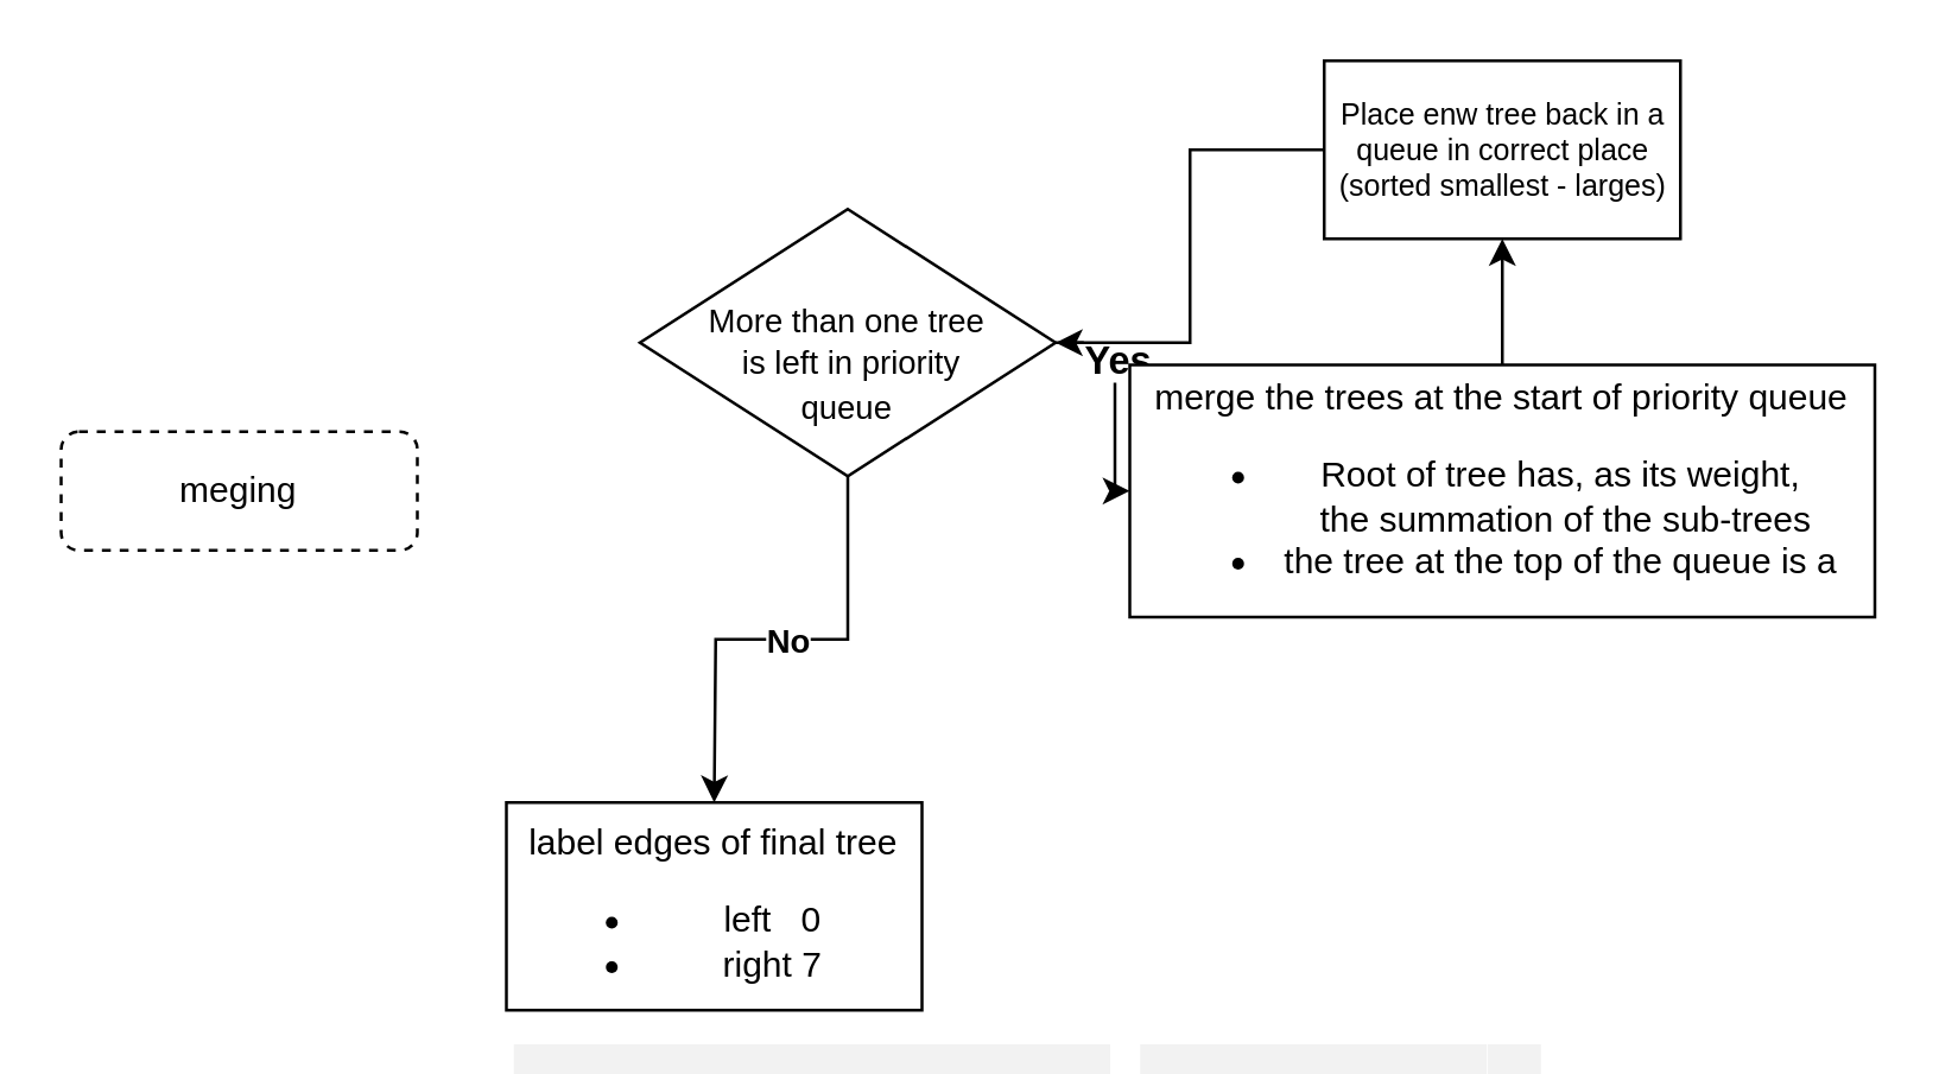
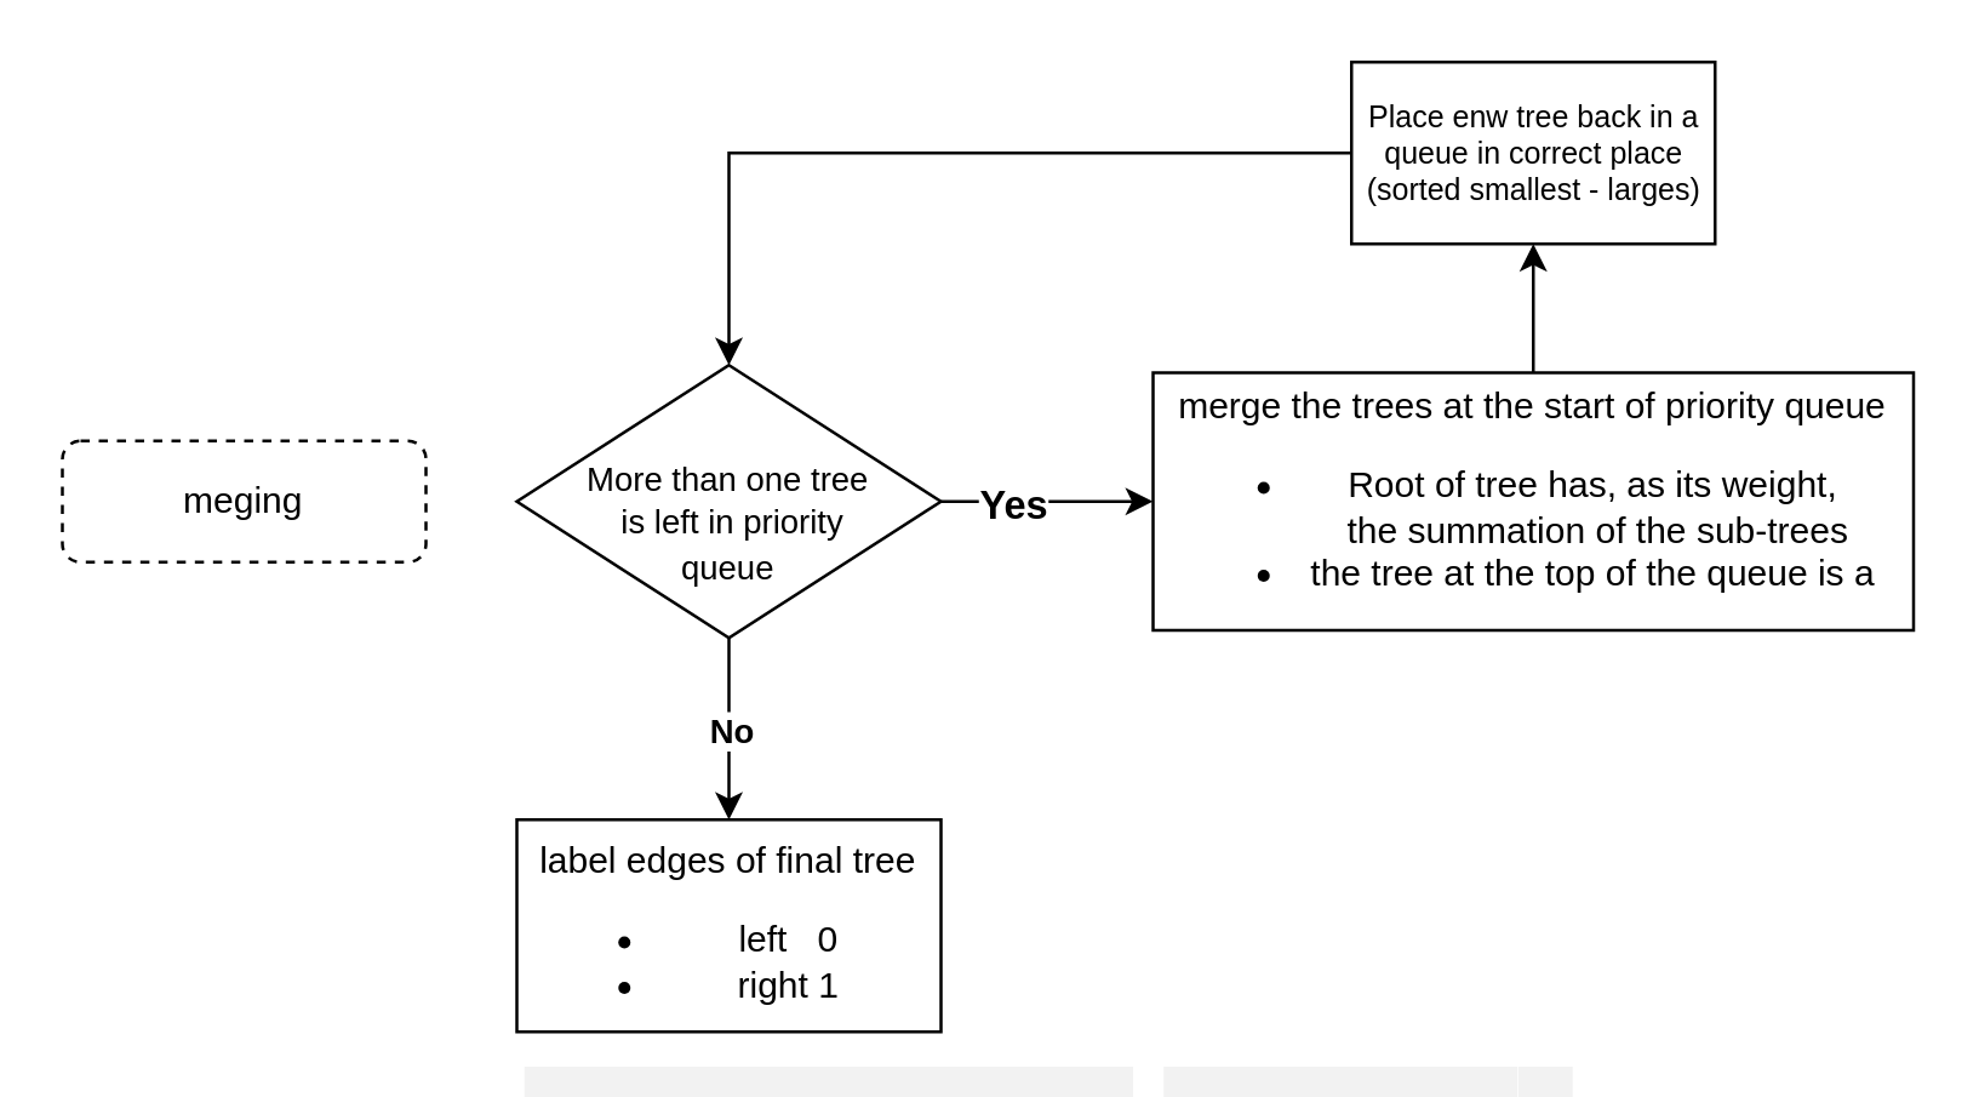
  <mxCell id="0" />
  <mxCell id="1" parent="0" />
  <mxCell id="2" value="meging" style="rounded=1;whiteSpace=wrap;html=1;fontSize=12;glass=0;strokeWidth=1;shadow=0;dashed=1;" parent="1" vertex="1"><mxGeometry x="20" y="145" width="120" height="40" as="geometry" /></mxCell>
  <mxCell id="3" style="edgeStyle=orthogonalEdgeStyle;rounded=0;orthogonalLoop=1;jettySize=auto;html=1;exitX=1;exitY=0.5;exitDx=0;exitDy=0;entryX=0;entryY=0.5;entryDx=0;entryDy=0;" edge="1" parent="1" source="7" target="9"><mxGeometry relative="1" as="geometry" /></mxCell>
  <mxCell id="4" value="&lt;b&gt;&lt;font style=&quot;font-size: 13px;&quot;&gt;Yes&lt;/font&gt;&lt;/b&gt;" style="edgeLabel;html=1;align=center;verticalAlign=middle;resizable=0;points=[];" vertex="1" connectable="0" parent="3"><mxGeometry x="-0.332" relative="1" as="geometry"><mxPoint as="offset" /></mxGeometry></mxCell>
  <mxCell id="5" style="edgeStyle=orthogonalEdgeStyle;rounded=0;orthogonalLoop=1;jettySize=auto;html=1;" edge="1" parent="1" source="7"><mxGeometry relative="1" as="geometry"><mxPoint x="240" y="270" as="targetPoint" /></mxGeometry></mxCell>
  <mxCell id="6" value="&lt;b&gt;No&lt;/b&gt;" style="edgeLabel;html=1;align=center;verticalAlign=middle;resizable=0;points=[];" vertex="1" connectable="0" parent="5"><mxGeometry x="-0.012" relative="1" as="geometry"><mxPoint as="offset" /></mxGeometry></mxCell>
- <mxCell id="7" value="&lt;font style=&quot;font-size: 11px;&quot;&gt;More than one tree&lt;br&gt;&amp;nbsp;is left in&amp;nbsp;priority &lt;br&gt;queue&lt;/font&gt;" style="rhombus;whiteSpace=wrap;html=1;shadow=0;fontFamily=Helvetica;fontSize=12;align=center;strokeWidth=1;spacing=-10;spacingTop=14;labelPosition=center;verticalLabelPosition=middle;verticalAlign=middle;" parent="1" vertex="1"><mxGeometry x="215" y="70" width="140" height="90" as="geometry" /></mxCell>
+ <mxCell id="7" value="&lt;font style=&quot;font-size: 11px;&quot;&gt;More than one tree&lt;br&gt;&amp;nbsp;is left in&amp;nbsp;priority &lt;br&gt;queue&lt;/font&gt;" style="rhombus;whiteSpace=wrap;html=1;shadow=0;fontFamily=Helvetica;fontSize=12;align=center;strokeWidth=1;spacing=-10;spacingTop=14;labelPosition=center;verticalLabelPosition=middle;verticalAlign=middle;" parent="1" vertex="1"><mxGeometry x="170" y="120" width="140" height="90" as="geometry" /></mxCell>
  <mxCell id="8" style="edgeStyle=orthogonalEdgeStyle;rounded=0;orthogonalLoop=1;jettySize=auto;html=1;exitX=0.5;exitY=0;exitDx=0;exitDy=0;entryX=0.5;entryY=1;entryDx=0;entryDy=0;" edge="1" parent="1" source="9" target="11"><mxGeometry relative="1" as="geometry" /></mxCell>
  <mxCell id="9" value="merge the trees at the start of&amp;nbsp;priority queue&lt;br&gt;&lt;ul&gt;&lt;li&gt;Root of tree has, as its weight,&lt;br&gt;&amp;nbsp;the summation of the sub-trees&lt;/li&gt;&lt;li&gt;&lt;div style=&quot;text-align: center;&quot;&gt;the tree at the top of the queue is a&lt;span style=&quot;box-sizing: border-box; color: transparent; position: absolute; cursor: text; transform-origin: 0% 0%; display: block; float: left; margin-bottom: -1080px; margin-right: -1080px; text-align: start; background-color: rgb(242, 242, 242); left: 685.789px; top: 399.76px; font-size: 36px; font-family: sans-serif;&quot; class=&quot;textLayer--absolute&quot; dir=&quot;ltr&quot; role=&quot;presentation&quot;&gt; &lt;/span&gt;&lt;span style=&quot;box-sizing: border-box; color: transparent; position: absolute; cursor: text; transform-origin: 0% 0%; display: block; float: left; margin-bottom: -1080px; margin-right: -1080px; text-align: start; background-color: rgb(242, 242, 242); left: 695.797px; top: 399.76px; font-size: 36px; font-family: sans-serif; transform: scaleX(0.956);&quot; class=&quot;textLayer--absolute&quot; dir=&quot;ltr&quot; role=&quot;presentation&quot;&gt;left sub-child&lt;/span&gt;&lt;span style=&quot;box-sizing: border-box; color: transparent; position: absolute; cursor: text; transform-origin: 0% 0%; display: block; float: left; margin-bottom: -1080px; margin-right: -1080px; text-align: start; background-color: rgb(242, 242, 242); left: 888.973px; top: 399.76px; font-size: 36px; font-family: sans-serif;&quot; class=&quot;textLayer--absolute&quot; dir=&quot;ltr&quot; role=&quot;presentation&quot;&gt; &lt;/span&gt;&lt;span style=&quot;box-sizing: border-box; color: transparent; position: absolute; cursor: text; transform-origin: 0% 0%; display: block; float: left; margin-bottom: -1080px; margin-right: -1080px; text-align: start; background-color: rgb(242, 242, 242); left: 898.657px; top: 399.76px; font-size: 36px; font-family: sans-serif; transform: scaleX(0.962);&quot; class=&quot;textLayer--absolute&quot; dir=&quot;ltr&quot; role=&quot;presentation&quot;&gt;of root;&lt;/span&gt;&lt;br style=&quot;box-sizing: border-box; color: rgb(0, 0, 0); font-family: Lato, sans-serif; font-size: medium; text-align: start; background-color: rgb(242, 242, 242);&quot; class=&quot;textLayer--absolute&quot; role=&quot;presentation&quot;&gt;&lt;span style=&quot;box-sizing: border-box; color: transparent; position: absolute; cursor: text; transform-origin: 0% 0%; display: block; float: left; margin-bottom: -1080px; margin-right: -1080px; text-align: start; background-color: rgb(242, 242, 242); left: 172.717px; top: 438.64px; font-size: 36px; font-family: sans-serif; transform: scaleX(0.914);&quot; class=&quot;textLayer--absolute&quot; dir=&quot;ltr&quot; role=&quot;presentation&quot;&gt;the next tree is a right&lt;/span&gt;&lt;span style=&quot;box-sizing: border-box; color: transparent; position: absolute; cursor: text; transform-origin: 0% 0%; display: block; float: left; margin-bottom: -1080px; margin-right: -1080px; text-align: start; background-color: rgb(242, 242, 242); left: 489.197px; top: 438.64px; font-size: 36px; font-family: sans-serif;&quot; class=&quot;textLayer--absolute&quot; dir=&quot;ltr&quot; role=&quot;presentation&quot;&gt; &lt;/span&gt;&lt;span style=&quot;box-sizing: border-box; color: transparent; position: absolute; cursor: text; transform-origin: 0% 0%; display: block; float: left; margin-bottom: -1080px; margin-right: -1080px; text-align: start; background-color: rgb(242, 242, 242); left: 499.06px; top: 438.64px; font-size: 36px; font-family: sans-serif; transform: scaleX(0.946);&quot; class=&quot;textLayer--absolute&quot; dir=&quot;ltr&quot; role=&quot;presentation&quot;&gt;sub-child&lt;/span&gt;&lt;span style=&quot;box-sizing: border-box; color: transparent; position: absolute; cursor: text; transform-origin: 0% 0%; display: block; float: left; margin-bottom: -1080px; margin-right: -1080px; text-align: start; background-color: rgb(242, 242, 242); left: 635.353px; top: 438.64px; font-size: 36px; font-family: sans-serif;&quot; class=&quot;textLayer--absolute&quot; dir=&quot;ltr&quot; role=&quot;presentation&quot;&gt; &lt;/span&gt;&lt;span style=&quot;box-sizing: border-box; color: transparent; position: absolute; cursor: text; transform-origin: 0% 0%; display: block; float: left; margin-bottom: -1080px; margin-right: -1080px; text-align: start; background-color: rgb(242, 242, 242); left: 645.397px; top: 438.64px; font-size: 36px; font-family: sans-serif; transform: scaleX(0.962);&quot; class=&quot;textLayer--absolute&quot; dir=&quot;ltr&quot; role=&quot;presentation&quot;&gt;of root&lt;/span&gt;&lt;/div&gt;&lt;span style=&quot;box-sizing: border-box; color: transparent; position: absolute; cursor: text; transform-origin: 0% 0%; display: block; float: left; margin-bottom: -1080px; margin-right: -1080px; text-align: start; background-color: rgb(242, 242, 242); left: 172.717px; top: 351.88px; font-size: 36px; font-family: sans-serif; transform: scaleX(0.905);&quot; class=&quot;textLayer--absolute&quot; dir=&quot;ltr&quot; role=&quot;presentation&quot;&gt;weights of the&lt;/span&gt;&lt;span style=&quot;box-sizing: border-box; color: transparent; position: absolute; cursor: text; transform-origin: 0% 0%; display: block; float: left; margin-bottom: -1080px; margin-right: -1080px; text-align: start; background-color: rgb(242, 242, 242); left: 373.777px; top: 351.88px; font-size: 36px; font-family: sans-serif;&quot; class=&quot;textLayer--absolute&quot; dir=&quot;ltr&quot; role=&quot;presentation&quot;&gt; &lt;/span&gt;&lt;span style=&quot;box-sizing: border-box; color: transparent; position: absolute; cursor: text; transform-origin: 0% 0%; display: block; float: left; margin-bottom: -1080px; margin-right: -1080px; text-align: start; background-color: rgb(242, 242, 242); left: 383.677px; top: 351.88px; font-size: 36px; font-family: sans-serif; transform: scaleX(0.852);&quot; class=&quot;textLayer--absolute&quot; dir=&quot;ltr&quot; role=&quot;presentation&quot;&gt;sub-&lt;/span&gt;&lt;span style=&quot;box-sizing: border-box; color: transparent; position: absolute; cursor: text; transform-origin: 0% 0%; display: block; float: left; margin-bottom: -1080px; margin-right: -1080px; text-align: start; background-color: rgb(242, 242, 242); left: 443.437px; top: 351.88px; font-size: 36px; font-family: sans-serif; transform: scaleX(0.931);&quot; class=&quot;textLayer--absolute&quot; dir=&quot;ltr&quot; role=&quot;presentation&quot;&gt;tree&lt;/span&gt;&lt;span style=&quot;box-sizing: border-box; color: transparent; position: absolute; cursor: text; transform-origin: 0% 0%; display: block; float: left; margin-bottom: -1080px; margin-right: -1080px; text-align: start; background-color: rgb(242, 242, 242); left: 501.217px; top: 351.88px; font-size: 36px; font-family: sans-serif;&quot; class=&quot;textLayer--absolute&quot; dir=&quot;ltr&quot; role=&quot;presentation&quot;&gt;s&lt;/span&gt;&lt;/li&gt;&lt;/ul&gt;" style="rounded=0;whiteSpace=wrap;html=1;spacingBottom=-3;" vertex="1" parent="1"><mxGeometry x="380" y="122.5" width="251" height="85" as="geometry" /></mxCell>
  <mxCell id="10" style="edgeStyle=orthogonalEdgeStyle;rounded=0;orthogonalLoop=1;jettySize=auto;html=1;" edge="1" parent="1" source="11" target="7"><mxGeometry relative="1" as="geometry" /></mxCell>
  <mxCell id="11" value="Place enw tree back in a queue in correct place (sorted smallest - larges)" style="rounded=0;whiteSpace=wrap;html=1;fontSize=10;" vertex="1" parent="1"><mxGeometry x="445.5" y="20" width="120" height="60" as="geometry" /></mxCell>
- <mxCell id="12" value="label edges of final tree&lt;br&gt;&lt;ul&gt;&lt;li&gt;left&amp;nbsp; &amp;nbsp;0&lt;/li&gt;&lt;li&gt;right 7&lt;/li&gt;&lt;/ul&gt;" style="rounded=0;whiteSpace=wrap;html=1;verticalAlign=top;" vertex="1" parent="1"><mxGeometry x="170" y="270" width="140" height="70" as="geometry" /></mxCell>
+ <mxCell id="12" value="label edges of final tree&lt;br&gt;&lt;ul&gt;&lt;li&gt;left&amp;nbsp; &amp;nbsp;0&lt;/li&gt;&lt;li&gt;right 1&lt;/li&gt;&lt;/ul&gt;" style="rounded=0;whiteSpace=wrap;html=1;verticalAlign=top;" vertex="1" parent="1"><mxGeometry x="170" y="270" width="140" height="70" as="geometry" /></mxCell>
